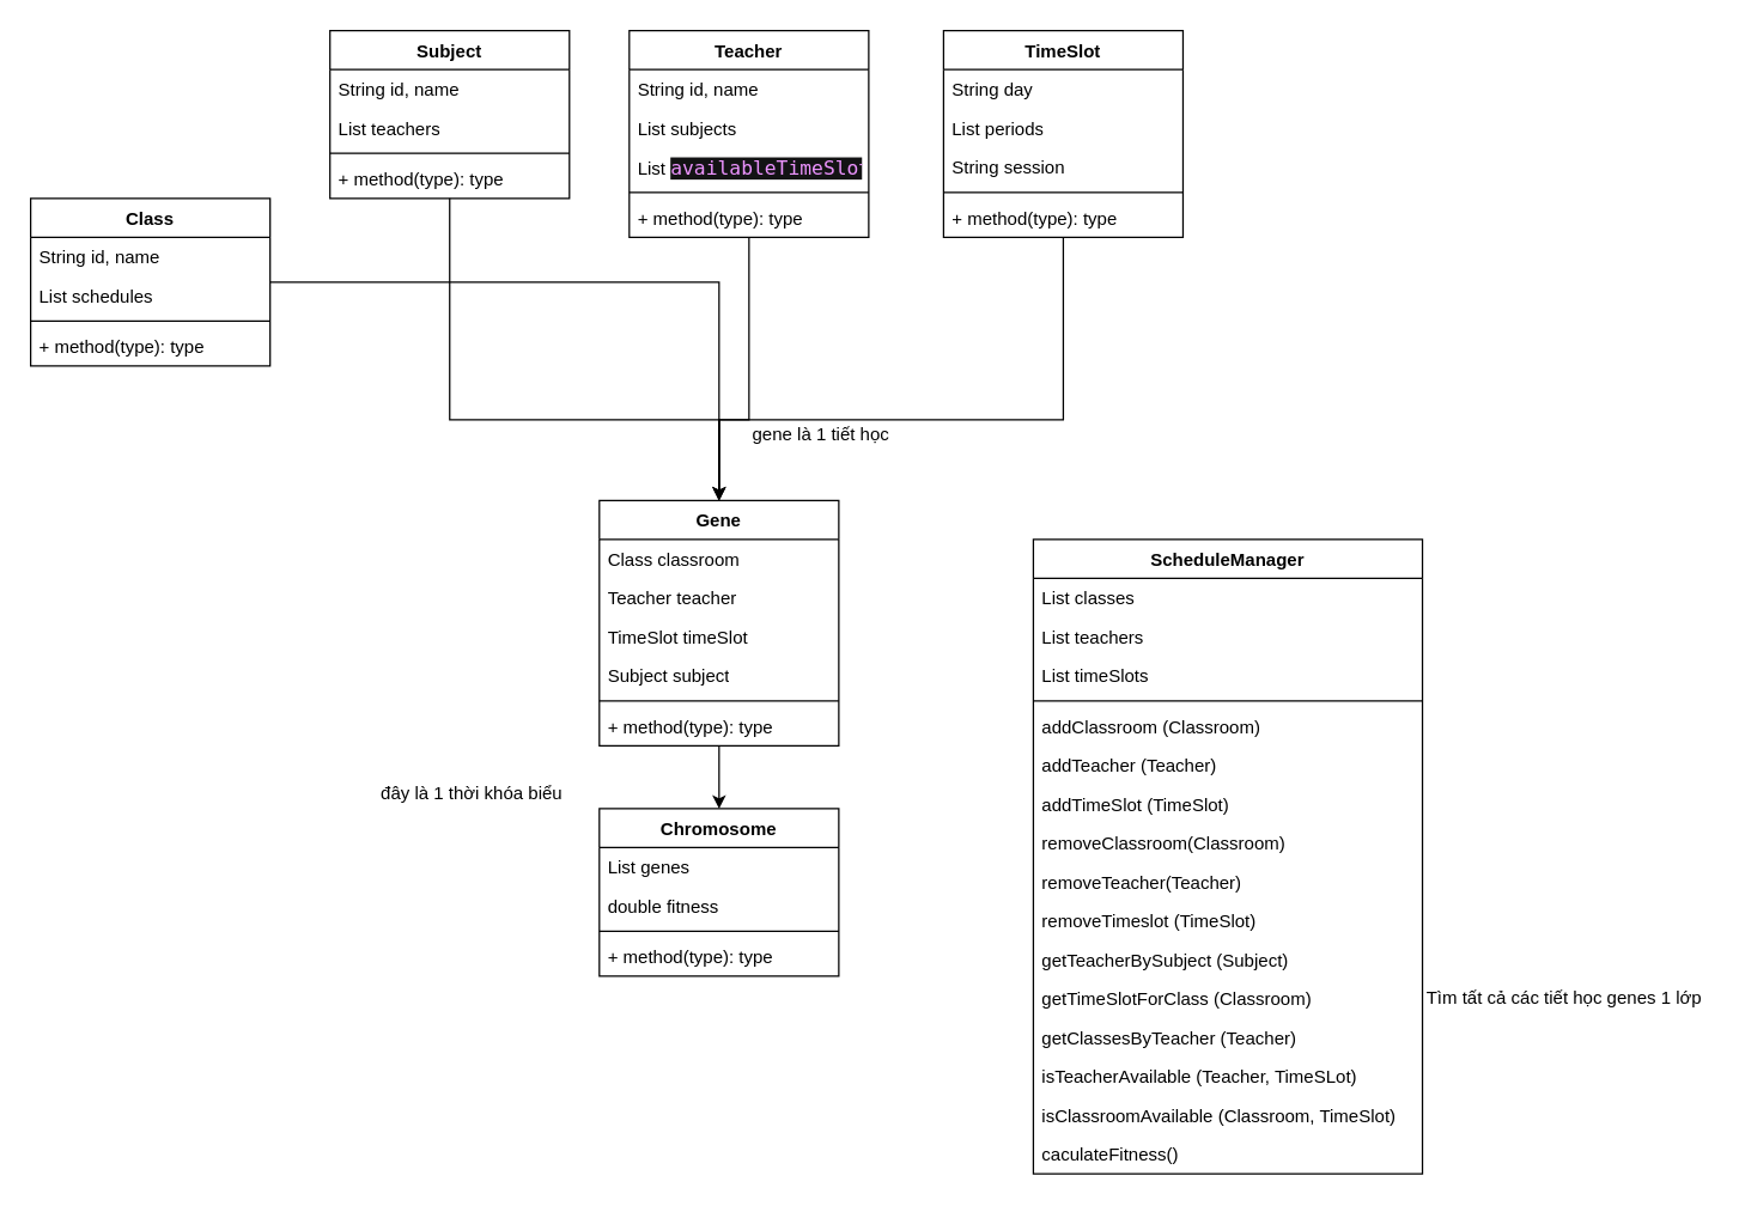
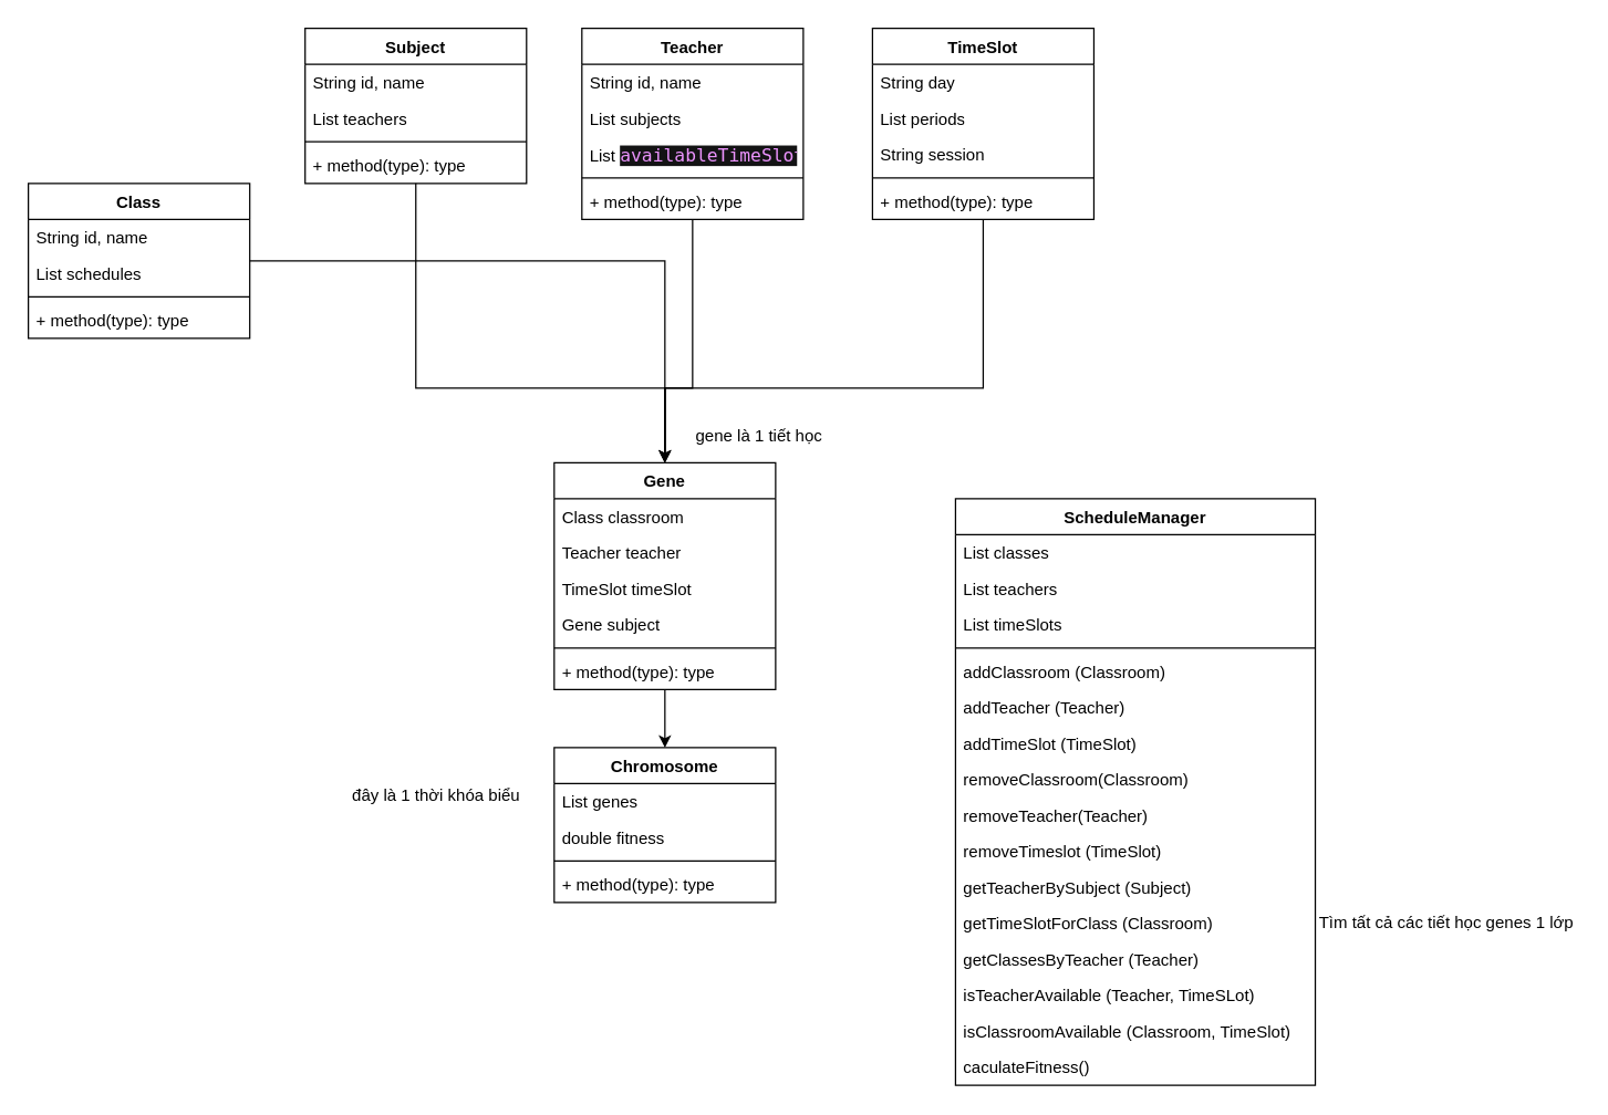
  <mxCell id="0" />
  <mxCell id="1" parent="0" />
  <mxCell id="2" style="edgeStyle=orthogonalEdgeStyle;rounded=0;orthogonalLoop=1;jettySize=auto;html=1;entryX=0.5;entryY=0;entryDx=0;entryDy=0;" parent="1" source="3" target="46" edge="1"><mxGeometry relative="1" as="geometry" /></mxCell>
  <mxCell id="3" value="Class" style="swimlane;fontStyle=1;align=center;verticalAlign=top;childLayout=stackLayout;horizontal=1;startSize=26;horizontalStack=0;resizeParent=1;resizeParentMax=0;resizeLast=0;collapsible=1;marginBottom=0;whiteSpace=wrap;html=1;" parent="1" vertex="1"><mxGeometry x="20" y="132" width="160" height="112" as="geometry" /></mxCell>
  <mxCell id="4" value="String id, name" style="text;strokeColor=none;fillColor=none;align=left;verticalAlign=top;spacingLeft=4;spacingRight=4;overflow=hidden;rotatable=0;points=[[0,0.5],[1,0.5]];portConstraint=eastwest;whiteSpace=wrap;html=1;" parent="3" vertex="1"><mxGeometry y="26" width="160" height="26" as="geometry" /></mxCell>
  <mxCell id="5" value="List schedules" style="text;strokeColor=none;fillColor=none;align=left;verticalAlign=top;spacingLeft=4;spacingRight=4;overflow=hidden;rotatable=0;points=[[0,0.5],[1,0.5]];portConstraint=eastwest;whiteSpace=wrap;html=1;" parent="3" vertex="1"><mxGeometry y="52" width="160" height="26" as="geometry" /></mxCell>
  <mxCell id="6" value="" style="line;strokeWidth=1;fillColor=none;align=left;verticalAlign=middle;spacingTop=-1;spacingLeft=3;spacingRight=3;rotatable=0;labelPosition=right;points=[];portConstraint=eastwest;strokeColor=inherit;" parent="3" vertex="1"><mxGeometry y="78" width="160" height="8" as="geometry" /></mxCell>
  <mxCell id="7" value="+ method(type): type" style="text;strokeColor=none;fillColor=none;align=left;verticalAlign=top;spacingLeft=4;spacingRight=4;overflow=hidden;rotatable=0;points=[[0,0.5],[1,0.5]];portConstraint=eastwest;whiteSpace=wrap;html=1;" parent="3" vertex="1"><mxGeometry y="86" width="160" height="26" as="geometry" /></mxCell>
  <mxCell id="8" style="edgeStyle=orthogonalEdgeStyle;rounded=0;orthogonalLoop=1;jettySize=auto;html=1;" parent="1" source="9" target="46" edge="1"><mxGeometry relative="1" as="geometry"><Array as="points"><mxPoint x="300" y="280" /><mxPoint x="480" y="280" /></Array></mxGeometry></mxCell>
  <mxCell id="9" value="Subject" style="swimlane;fontStyle=1;align=center;verticalAlign=top;childLayout=stackLayout;horizontal=1;startSize=26;horizontalStack=0;resizeParent=1;resizeParentMax=0;resizeLast=0;collapsible=1;marginBottom=0;whiteSpace=wrap;html=1;" parent="1" vertex="1"><mxGeometry x="220" y="20" width="160" height="112" as="geometry" /></mxCell>
  <mxCell id="10" value="String id, name" style="text;strokeColor=none;fillColor=none;align=left;verticalAlign=top;spacingLeft=4;spacingRight=4;overflow=hidden;rotatable=0;points=[[0,0.5],[1,0.5]];portConstraint=eastwest;whiteSpace=wrap;html=1;" parent="9" vertex="1"><mxGeometry y="26" width="160" height="26" as="geometry" /></mxCell>
  <mxCell id="11" value="List teachers&lt;div&gt;&lt;br&gt;&lt;/div&gt;" style="text;strokeColor=none;fillColor=none;align=left;verticalAlign=top;spacingLeft=4;spacingRight=4;overflow=hidden;rotatable=0;points=[[0,0.5],[1,0.5]];portConstraint=eastwest;whiteSpace=wrap;html=1;" parent="9" vertex="1"><mxGeometry y="52" width="160" height="26" as="geometry" /></mxCell>
  <mxCell id="12" value="" style="line;strokeWidth=1;fillColor=none;align=left;verticalAlign=middle;spacingTop=-1;spacingLeft=3;spacingRight=3;rotatable=0;labelPosition=right;points=[];portConstraint=eastwest;strokeColor=inherit;" parent="9" vertex="1"><mxGeometry y="78" width="160" height="8" as="geometry" /></mxCell>
  <mxCell id="13" value="+ method(type): type" style="text;strokeColor=none;fillColor=none;align=left;verticalAlign=top;spacingLeft=4;spacingRight=4;overflow=hidden;rotatable=0;points=[[0,0.5],[1,0.5]];portConstraint=eastwest;whiteSpace=wrap;html=1;" parent="9" vertex="1"><mxGeometry y="86" width="160" height="26" as="geometry" /></mxCell>
  <mxCell id="14" style="edgeStyle=orthogonalEdgeStyle;rounded=0;orthogonalLoop=1;jettySize=auto;html=1;" parent="1" source="15" target="46" edge="1"><mxGeometry relative="1" as="geometry"><Array as="points"><mxPoint x="500" y="280" /><mxPoint x="480" y="280" /></Array></mxGeometry></mxCell>
  <mxCell id="15" value="Teacher" style="swimlane;fontStyle=1;align=center;verticalAlign=top;childLayout=stackLayout;horizontal=1;startSize=26;horizontalStack=0;resizeParent=1;resizeParentMax=0;resizeLast=0;collapsible=1;marginBottom=0;whiteSpace=wrap;html=1;" parent="1" vertex="1"><mxGeometry x="420" y="20" width="160" height="138" as="geometry" /></mxCell>
  <mxCell id="16" value="String id, name" style="text;strokeColor=none;fillColor=none;align=left;verticalAlign=top;spacingLeft=4;spacingRight=4;overflow=hidden;rotatable=0;points=[[0,0.5],[1,0.5]];portConstraint=eastwest;whiteSpace=wrap;html=1;" parent="15" vertex="1"><mxGeometry y="26" width="160" height="26" as="geometry" /></mxCell>
  <mxCell id="17" value="List subjects&lt;div&gt;&lt;br&gt;&lt;/div&gt;" style="text;strokeColor=none;fillColor=none;align=left;verticalAlign=top;spacingLeft=4;spacingRight=4;overflow=hidden;rotatable=0;points=[[0,0.5],[1,0.5]];portConstraint=eastwest;whiteSpace=wrap;html=1;" parent="15" vertex="1"><mxGeometry y="52" width="160" height="26" as="geometry" /></mxCell>
  <mxCell id="18" value="List&amp;nbsp;&lt;span style=&quot;color: rgb(237, 148, 255); font-family: &amp;quot;JetBrains Mono&amp;quot;, monospace; font-size: 9.8pt; background-color: rgb(19, 19, 20);&quot;&gt;availableTimeSlots&lt;/span&gt;&lt;div&gt;&lt;br&gt;&lt;/div&gt;" style="text;strokeColor=none;fillColor=none;align=left;verticalAlign=top;spacingLeft=4;spacingRight=4;overflow=hidden;rotatable=0;points=[[0,0.5],[1,0.5]];portConstraint=eastwest;whiteSpace=wrap;html=1;" parent="15" vertex="1"><mxGeometry y="78" width="160" height="26" as="geometry" /></mxCell>
  <mxCell id="19" value="" style="line;strokeWidth=1;fillColor=none;align=left;verticalAlign=middle;spacingTop=-1;spacingLeft=3;spacingRight=3;rotatable=0;labelPosition=right;points=[];portConstraint=eastwest;strokeColor=inherit;" parent="15" vertex="1"><mxGeometry y="104" width="160" height="8" as="geometry" /></mxCell>
  <mxCell id="20" value="+ method(type): type" style="text;strokeColor=none;fillColor=none;align=left;verticalAlign=top;spacingLeft=4;spacingRight=4;overflow=hidden;rotatable=0;points=[[0,0.5],[1,0.5]];portConstraint=eastwest;whiteSpace=wrap;html=1;" parent="15" vertex="1"><mxGeometry y="112" width="160" height="26" as="geometry" /></mxCell>
  <mxCell id="21" style="edgeStyle=orthogonalEdgeStyle;rounded=0;orthogonalLoop=1;jettySize=auto;html=1;entryX=0.5;entryY=0;entryDx=0;entryDy=0;endArrow=open;" parent="1" source="22" target="46" edge="1"><mxGeometry relative="1" as="geometry"><Array as="points"><mxPoint x="710" y="280" /><mxPoint x="480" y="280" /></Array></mxGeometry></mxCell>
  <mxCell id="22" value="TimeSlot" style="swimlane;fontStyle=1;align=center;verticalAlign=top;childLayout=stackLayout;horizontal=1;startSize=26;horizontalStack=0;resizeParent=1;resizeParentMax=0;resizeLast=0;collapsible=1;marginBottom=0;whiteSpace=wrap;html=1;" parent="1" vertex="1"><mxGeometry x="630" y="20" width="160" height="138" as="geometry" /></mxCell>
  <mxCell id="23" value="String day" style="text;strokeColor=none;fillColor=none;align=left;verticalAlign=top;spacingLeft=4;spacingRight=4;overflow=hidden;rotatable=0;points=[[0,0.5],[1,0.5]];portConstraint=eastwest;whiteSpace=wrap;html=1;" parent="22" vertex="1"><mxGeometry y="26" width="160" height="26" as="geometry" /></mxCell>
  <mxCell id="24" value="&lt;div&gt;List periods&lt;/div&gt;" style="text;strokeColor=none;fillColor=none;align=left;verticalAlign=top;spacingLeft=4;spacingRight=4;overflow=hidden;rotatable=0;points=[[0,0.5],[1,0.5]];portConstraint=eastwest;whiteSpace=wrap;html=1;" parent="22" vertex="1"><mxGeometry y="52" width="160" height="26" as="geometry" /></mxCell>
  <mxCell id="25" value="&lt;div&gt;String session&lt;/div&gt;" style="text;strokeColor=none;fillColor=none;align=left;verticalAlign=top;spacingLeft=4;spacingRight=4;overflow=hidden;rotatable=0;points=[[0,0.5],[1,0.5]];portConstraint=eastwest;whiteSpace=wrap;html=1;" parent="22" vertex="1"><mxGeometry y="78" width="160" height="26" as="geometry" /></mxCell>
  <mxCell id="26" value="" style="line;strokeWidth=1;fillColor=none;align=left;verticalAlign=middle;spacingTop=-1;spacingLeft=3;spacingRight=3;rotatable=0;labelPosition=right;points=[];portConstraint=eastwest;strokeColor=inherit;" parent="22" vertex="1"><mxGeometry y="104" width="160" height="8" as="geometry" /></mxCell>
  <mxCell id="27" value="+ method(type): type" style="text;strokeColor=none;fillColor=none;align=left;verticalAlign=top;spacingLeft=4;spacingRight=4;overflow=hidden;rotatable=0;points=[[0,0.5],[1,0.5]];portConstraint=eastwest;whiteSpace=wrap;html=1;" parent="22" vertex="1"><mxGeometry y="112" width="160" height="26" as="geometry" /></mxCell>
  <mxCell id="28" value="ScheduleManager" style="swimlane;fontStyle=1;align=center;verticalAlign=top;childLayout=stackLayout;horizontal=1;startSize=26;horizontalStack=0;resizeParent=1;resizeParentMax=0;resizeLast=0;collapsible=1;marginBottom=0;whiteSpace=wrap;html=1;" parent="1" vertex="1"><mxGeometry x="690" y="360" width="260" height="424" as="geometry" /></mxCell>
  <mxCell id="29" value="List classes&amp;nbsp;" style="text;strokeColor=none;fillColor=none;align=left;verticalAlign=top;spacingLeft=4;spacingRight=4;overflow=hidden;rotatable=0;points=[[0,0.5],[1,0.5]];portConstraint=eastwest;whiteSpace=wrap;html=1;" parent="28" vertex="1"><mxGeometry y="26" width="260" height="26" as="geometry" /></mxCell>
  <mxCell id="30" value="List teachers&amp;nbsp;" style="text;strokeColor=none;fillColor=none;align=left;verticalAlign=top;spacingLeft=4;spacingRight=4;overflow=hidden;rotatable=0;points=[[0,0.5],[1,0.5]];portConstraint=eastwest;whiteSpace=wrap;html=1;" parent="28" vertex="1"><mxGeometry y="52" width="260" height="26" as="geometry" /></mxCell>
  <mxCell id="31" value="List timeSlots&amp;nbsp;" style="text;strokeColor=none;fillColor=none;align=left;verticalAlign=top;spacingLeft=4;spacingRight=4;overflow=hidden;rotatable=0;points=[[0,0.5],[1,0.5]];portConstraint=eastwest;whiteSpace=wrap;html=1;" parent="28" vertex="1"><mxGeometry y="78" width="260" height="26" as="geometry" /></mxCell>
  <mxCell id="32" value="" style="line;strokeWidth=1;fillColor=none;align=left;verticalAlign=middle;spacingTop=-1;spacingLeft=3;spacingRight=3;rotatable=0;labelPosition=right;points=[];portConstraint=eastwest;strokeColor=inherit;" parent="28" vertex="1"><mxGeometry y="104" width="260" height="8" as="geometry" /></mxCell>
  <mxCell id="33" value="addClassroom (Classroom)" style="text;strokeColor=none;fillColor=none;align=left;verticalAlign=top;spacingLeft=4;spacingRight=4;overflow=hidden;rotatable=0;points=[[0,0.5],[1,0.5]];portConstraint=eastwest;whiteSpace=wrap;html=1;" parent="28" vertex="1"><mxGeometry y="112" width="260" height="26" as="geometry" /></mxCell>
  <mxCell id="34" value="addTeacher (Teacher)" style="text;strokeColor=none;fillColor=none;align=left;verticalAlign=top;spacingLeft=4;spacingRight=4;overflow=hidden;rotatable=0;points=[[0,0.5],[1,0.5]];portConstraint=eastwest;whiteSpace=wrap;html=1;" parent="28" vertex="1"><mxGeometry y="138" width="260" height="26" as="geometry" /></mxCell>
  <mxCell id="35" value="addTimeSlot (TimeSlot)" style="text;strokeColor=none;fillColor=none;align=left;verticalAlign=top;spacingLeft=4;spacingRight=4;overflow=hidden;rotatable=0;points=[[0,0.5],[1,0.5]];portConstraint=eastwest;whiteSpace=wrap;html=1;" parent="28" vertex="1"><mxGeometry y="164" width="260" height="26" as="geometry" /></mxCell>
  <mxCell id="36" value="removeClassroom(Classroom)" style="text;strokeColor=none;fillColor=none;align=left;verticalAlign=top;spacingLeft=4;spacingRight=4;overflow=hidden;rotatable=0;points=[[0,0.5],[1,0.5]];portConstraint=eastwest;whiteSpace=wrap;html=1;" vertex="1" parent="28"><mxGeometry y="190" width="260" height="26" as="geometry" /></mxCell>
  <mxCell id="37" value="removeTeacher(Teacher)" style="text;strokeColor=none;fillColor=none;align=left;verticalAlign=top;spacingLeft=4;spacingRight=4;overflow=hidden;rotatable=0;points=[[0,0.5],[1,0.5]];portConstraint=eastwest;whiteSpace=wrap;html=1;" vertex="1" parent="28"><mxGeometry y="216" width="260" height="26" as="geometry" /></mxCell>
  <mxCell id="38" value="removeTimeslot (TimeSlot)" style="text;strokeColor=none;fillColor=none;align=left;verticalAlign=top;spacingLeft=4;spacingRight=4;overflow=hidden;rotatable=0;points=[[0,0.5],[1,0.5]];portConstraint=eastwest;whiteSpace=wrap;html=1;" vertex="1" parent="28"><mxGeometry y="242" width="260" height="26" as="geometry" /></mxCell>
  <mxCell id="39" value="getTeacherBySubject (Subject)" style="text;strokeColor=none;fillColor=none;align=left;verticalAlign=top;spacingLeft=4;spacingRight=4;overflow=hidden;rotatable=0;points=[[0,0.5],[1,0.5]];portConstraint=eastwest;whiteSpace=wrap;html=1;" vertex="1" parent="28"><mxGeometry y="268" width="260" height="26" as="geometry" /></mxCell>
  <mxCell id="40" value="getTimeSlotForClass (Classroom)" style="text;strokeColor=none;fillColor=none;align=left;verticalAlign=top;spacingLeft=4;spacingRight=4;overflow=hidden;rotatable=0;points=[[0,0.5],[1,0.5]];portConstraint=eastwest;whiteSpace=wrap;html=1;" vertex="1" parent="28"><mxGeometry y="294" width="260" height="26" as="geometry" /></mxCell>
  <mxCell id="41" value="getClassesByTeacher (Teacher)" style="text;strokeColor=none;fillColor=none;align=left;verticalAlign=top;spacingLeft=4;spacingRight=4;overflow=hidden;rotatable=0;points=[[0,0.5],[1,0.5]];portConstraint=eastwest;whiteSpace=wrap;html=1;" vertex="1" parent="28"><mxGeometry y="320" width="260" height="26" as="geometry" /></mxCell>
  <mxCell id="42" value="isTeacherAvailable (Teacher, TimeSLot)" style="text;strokeColor=none;fillColor=none;align=left;verticalAlign=top;spacingLeft=4;spacingRight=4;overflow=hidden;rotatable=0;points=[[0,0.5],[1,0.5]];portConstraint=eastwest;whiteSpace=wrap;html=1;" vertex="1" parent="28"><mxGeometry y="346" width="260" height="26" as="geometry" /></mxCell>
  <mxCell id="43" value="isClassroomAvailable (Classroom, TimeSlot)" style="text;strokeColor=none;fillColor=none;align=left;verticalAlign=top;spacingLeft=4;spacingRight=4;overflow=hidden;rotatable=0;points=[[0,0.5],[1,0.5]];portConstraint=eastwest;whiteSpace=wrap;html=1;" vertex="1" parent="28"><mxGeometry y="372" width="260" height="26" as="geometry" /></mxCell>
  <mxCell id="44" value="caculateFitness()" style="text;strokeColor=none;fillColor=none;align=left;verticalAlign=top;spacingLeft=4;spacingRight=4;overflow=hidden;rotatable=0;points=[[0,0.5],[1,0.5]];portConstraint=eastwest;whiteSpace=wrap;html=1;" vertex="1" parent="28"><mxGeometry y="398" width="260" height="26" as="geometry" /></mxCell>
  <mxCell id="45" style="edgeStyle=orthogonalEdgeStyle;rounded=0;orthogonalLoop=1;jettySize=auto;html=1;" parent="1" source="46" target="53" edge="1"><mxGeometry relative="1" as="geometry" /></mxCell>
  <mxCell id="46" value="Gene" style="swimlane;fontStyle=1;align=center;verticalAlign=top;childLayout=stackLayout;horizontal=1;startSize=26;horizontalStack=0;resizeParent=1;resizeParentMax=0;resizeLast=0;collapsible=1;marginBottom=0;whiteSpace=wrap;html=1;" parent="1" vertex="1"><mxGeometry x="400" y="334" width="160" height="164" as="geometry" /></mxCell>
  <mxCell id="47" value="Class classroom" style="text;strokeColor=none;fillColor=none;align=left;verticalAlign=top;spacingLeft=4;spacingRight=4;overflow=hidden;rotatable=0;points=[[0,0.5],[1,0.5]];portConstraint=eastwest;whiteSpace=wrap;html=1;" parent="46" vertex="1"><mxGeometry y="26" width="160" height="26" as="geometry" /></mxCell>
  <mxCell id="48" value="Teacher teacher" style="text;strokeColor=none;fillColor=none;align=left;verticalAlign=top;spacingLeft=4;spacingRight=4;overflow=hidden;rotatable=0;points=[[0,0.5],[1,0.5]];portConstraint=eastwest;whiteSpace=wrap;html=1;" parent="46" vertex="1"><mxGeometry y="52" width="160" height="26" as="geometry" /></mxCell>
  <mxCell id="49" value="TimeSlot timeSlot" style="text;strokeColor=none;fillColor=none;align=left;verticalAlign=top;spacingLeft=4;spacingRight=4;overflow=hidden;rotatable=0;points=[[0,0.5],[1,0.5]];portConstraint=eastwest;whiteSpace=wrap;html=1;" parent="46" vertex="1"><mxGeometry y="78" width="160" height="26" as="geometry" /></mxCell>
- <mxCell id="50" value="Subject subject" style="text;strokeColor=none;fillColor=none;align=left;verticalAlign=top;spacingLeft=4;spacingRight=4;overflow=hidden;rotatable=0;points=[[0,0.5],[1,0.5]];portConstraint=eastwest;whiteSpace=wrap;html=1;" parent="46" vertex="1"><mxGeometry y="104" width="160" height="26" as="geometry" /></mxCell>
+ <mxCell id="50" value="Gene subject" style="text;strokeColor=none;fillColor=none;align=left;verticalAlign=top;spacingLeft=4;spacingRight=4;overflow=hidden;rotatable=0;points=[[0,0.5],[1,0.5]];portConstraint=eastwest;whiteSpace=wrap;html=1;" parent="46" vertex="1"><mxGeometry y="104" width="160" height="26" as="geometry" /></mxCell>
  <mxCell id="51" value="" style="line;strokeWidth=1;fillColor=none;align=left;verticalAlign=middle;spacingTop=-1;spacingLeft=3;spacingRight=3;rotatable=0;labelPosition=right;points=[];portConstraint=eastwest;strokeColor=inherit;" parent="46" vertex="1"><mxGeometry y="130" width="160" height="8" as="geometry" /></mxCell>
  <mxCell id="52" value="+ method(type): type" style="text;strokeColor=none;fillColor=none;align=left;verticalAlign=top;spacingLeft=4;spacingRight=4;overflow=hidden;rotatable=0;points=[[0,0.5],[1,0.5]];portConstraint=eastwest;whiteSpace=wrap;html=1;" parent="46" vertex="1"><mxGeometry y="138" width="160" height="26" as="geometry" /></mxCell>
  <mxCell id="53" value="Chromosome" style="swimlane;fontStyle=1;align=center;verticalAlign=top;childLayout=stackLayout;horizontal=1;startSize=26;horizontalStack=0;resizeParent=1;resizeParentMax=0;resizeLast=0;collapsible=1;marginBottom=0;whiteSpace=wrap;html=1;" parent="1" vertex="1"><mxGeometry x="400" y="540" width="160" height="112" as="geometry" /></mxCell>
  <mxCell id="54" value="List genes" style="text;strokeColor=none;fillColor=none;align=left;verticalAlign=top;spacingLeft=4;spacingRight=4;overflow=hidden;rotatable=0;points=[[0,0.5],[1,0.5]];portConstraint=eastwest;whiteSpace=wrap;html=1;" parent="53" vertex="1"><mxGeometry y="26" width="160" height="26" as="geometry" /></mxCell>
  <mxCell id="55" value="double fitness" style="text;strokeColor=none;fillColor=none;align=left;verticalAlign=top;spacingLeft=4;spacingRight=4;overflow=hidden;rotatable=0;points=[[0,0.5],[1,0.5]];portConstraint=eastwest;whiteSpace=wrap;html=1;" parent="53" vertex="1"><mxGeometry y="52" width="160" height="26" as="geometry" /></mxCell>
  <mxCell id="56" value="" style="line;strokeWidth=1;fillColor=none;align=left;verticalAlign=middle;spacingTop=-1;spacingLeft=3;spacingRight=3;rotatable=0;labelPosition=right;points=[];portConstraint=eastwest;strokeColor=inherit;" parent="53" vertex="1"><mxGeometry y="78" width="160" height="8" as="geometry" /></mxCell>
  <mxCell id="57" value="+ method(type): type" style="text;strokeColor=none;fillColor=none;align=left;verticalAlign=top;spacingLeft=4;spacingRight=4;overflow=hidden;rotatable=0;points=[[0,0.5],[1,0.5]];portConstraint=eastwest;whiteSpace=wrap;html=1;" parent="53" vertex="1"><mxGeometry y="86" width="160" height="26" as="geometry" /></mxCell>
- <mxCell id="58" value="gene là 1 tiết học&amp;nbsp;" style="text;html=1;align=center;verticalAlign=middle;whiteSpace=wrap;rounded=0;" parent="1" vertex="1"><mxGeometry x="490" y="275" width="120" height="30" as="geometry" /></mxCell>
- <mxCell id="59" value="đây là 1 thời khóa biểu" style="text;html=1;align=center;verticalAlign=middle;whiteSpace=wrap;rounded=0;" parent="1" vertex="1"><mxGeometry x="240" y="515" width="150" height="30" as="geometry" /></mxCell>
+ <mxCell id="58" value="gene là 1 tiết học&amp;nbsp;" style="text;html=1;align=center;verticalAlign=middle;whiteSpace=wrap;rounded=0;" parent="1" vertex="1"><mxGeometry x="490" y="300" width="120" height="30" as="geometry" /></mxCell>
+ <mxCell id="59" value="đây là 1 thời khóa biểu" style="text;html=1;align=center;verticalAlign=middle;whiteSpace=wrap;rounded=0;" parent="1" vertex="1"><mxGeometry x="240" y="560" width="150" height="30" as="geometry" /></mxCell>
  <mxCell id="60" value="Tìm tất cả các tiết học genes 1 lớp" style="text;html=1;align=center;verticalAlign=middle;whiteSpace=wrap;rounded=0;" vertex="1" parent="1"><mxGeometry x="950" y="652" width="190" height="30" as="geometry" /></mxCell>
